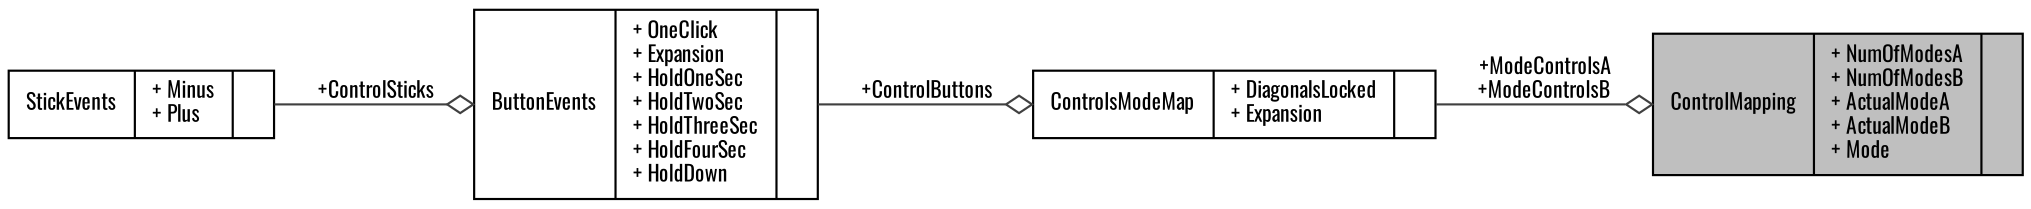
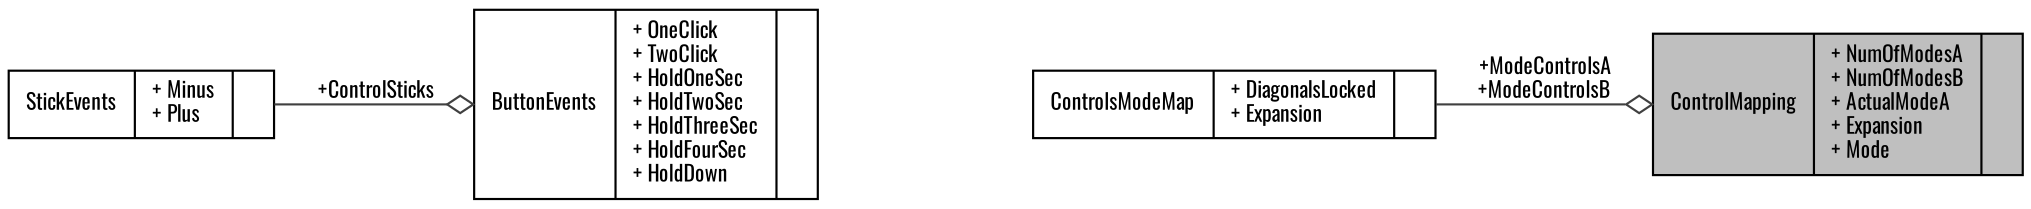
  digraph {
    fontname=Oswald
    rankdir=LR
    node [color=black fillcolor=white fontname=Oswald fontsize=10 shape=record style=filled]
    edge [arrowhead=odiamond color=grey25 fontname=Oswald fontsize=10 labelfontname=Helvetica labelfontsize=10 style=solid]
-   n1 [fillcolor=grey75 fontcolor=black height=0.2 label="{ControlMapping\n|+ NumOfModesA\l+ NumOfModesB\l+ ActualModeA\l+ ActualModeB\l+ Mode\l|}" width=0.4]
+   n1 [fillcolor=grey75 fontcolor=black height=0.2 label="{ControlMapping\n|+ NumOfModesA\l+ NumOfModesB\l+ ActualModeA\l+ Expansion\l+ Mode\l|}" width=0.4]
    n2 [height=0.2 label="{ControlsModeMap\n|+ DiagonalsLocked\l+ Expansion\l|}" width=0.4]
-   n3 [height=0.2 label="{ButtonEvents\n|+ OneClick\l+ Expansion\l+ HoldOneSec\l+ HoldTwoSec\l+ HoldThreeSec\l+ HoldFourSec\l+ HoldDown\l|}" width=0.4]
+   n3 [height=0.2 label="{ButtonEvents\n|+ OneClick\l+ TwoClick\l+ HoldOneSec\l+ HoldTwoSec\l+ HoldThreeSec\l+ HoldFourSec\l+ HoldDown\l|}" width=0.4]
    n4 [height=0.2 label="{StickEvents\n|+ Minus\l+ Plus\l|}" width=0.4]
    n2 -> n1 [label=" +ModeControlsA\n+ModeControlsB"]
-   n3 -> n2 [label=" +ControlButtons"]
    n4 -> n3 [label=" +ControlSticks"]
  }
